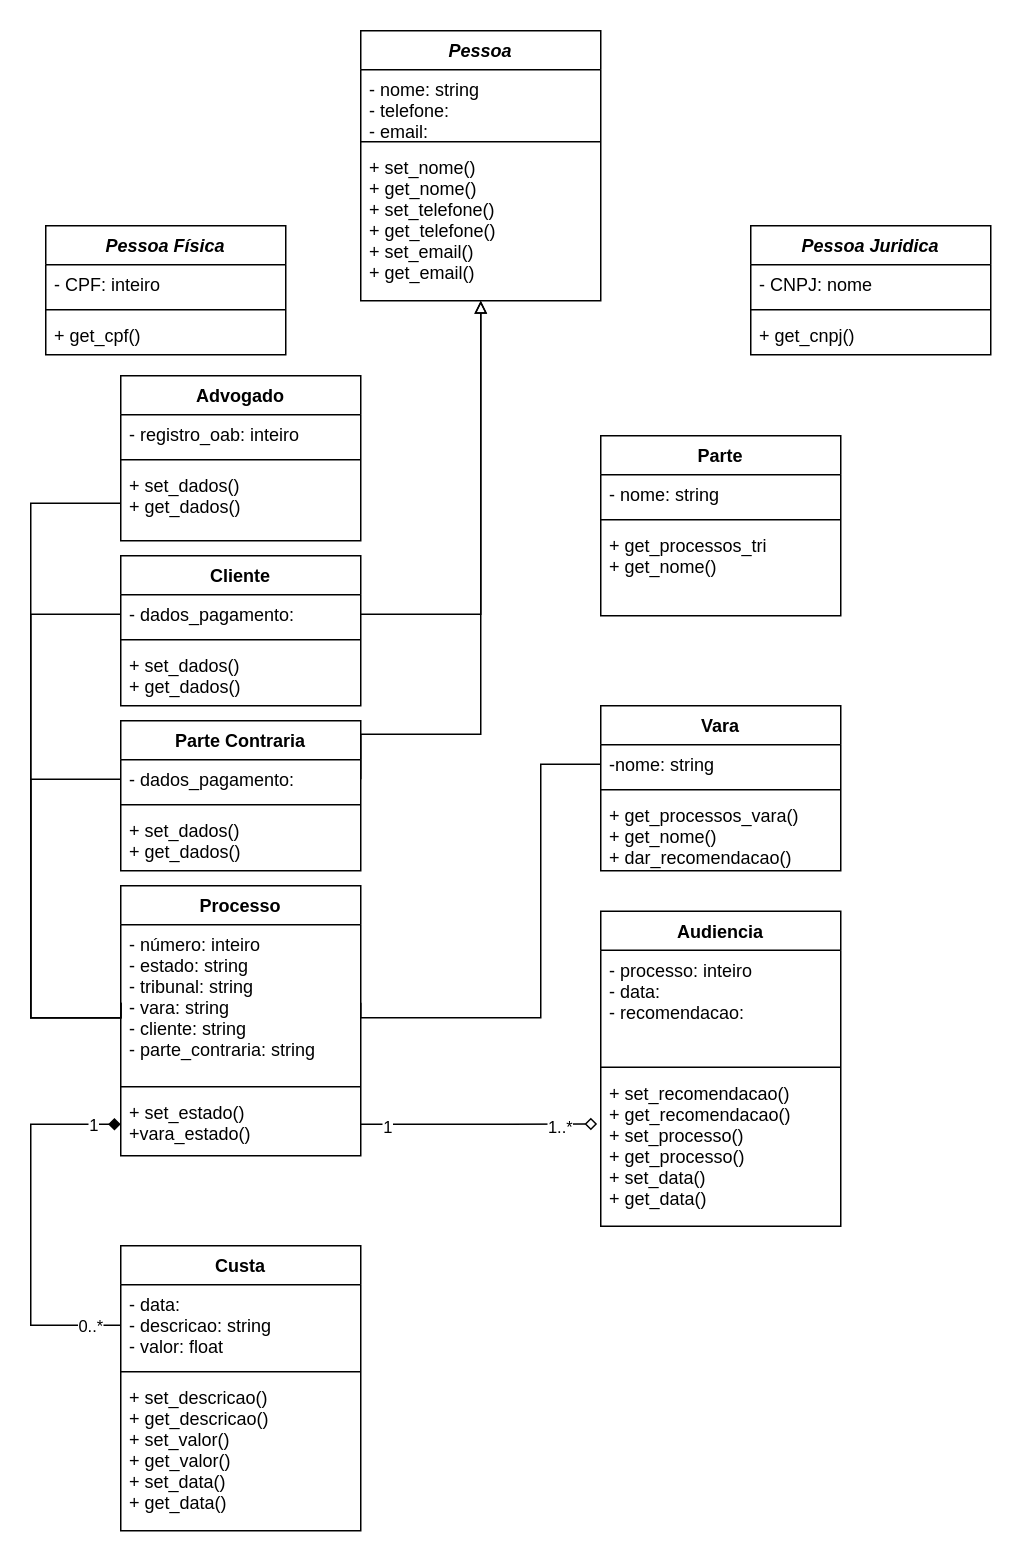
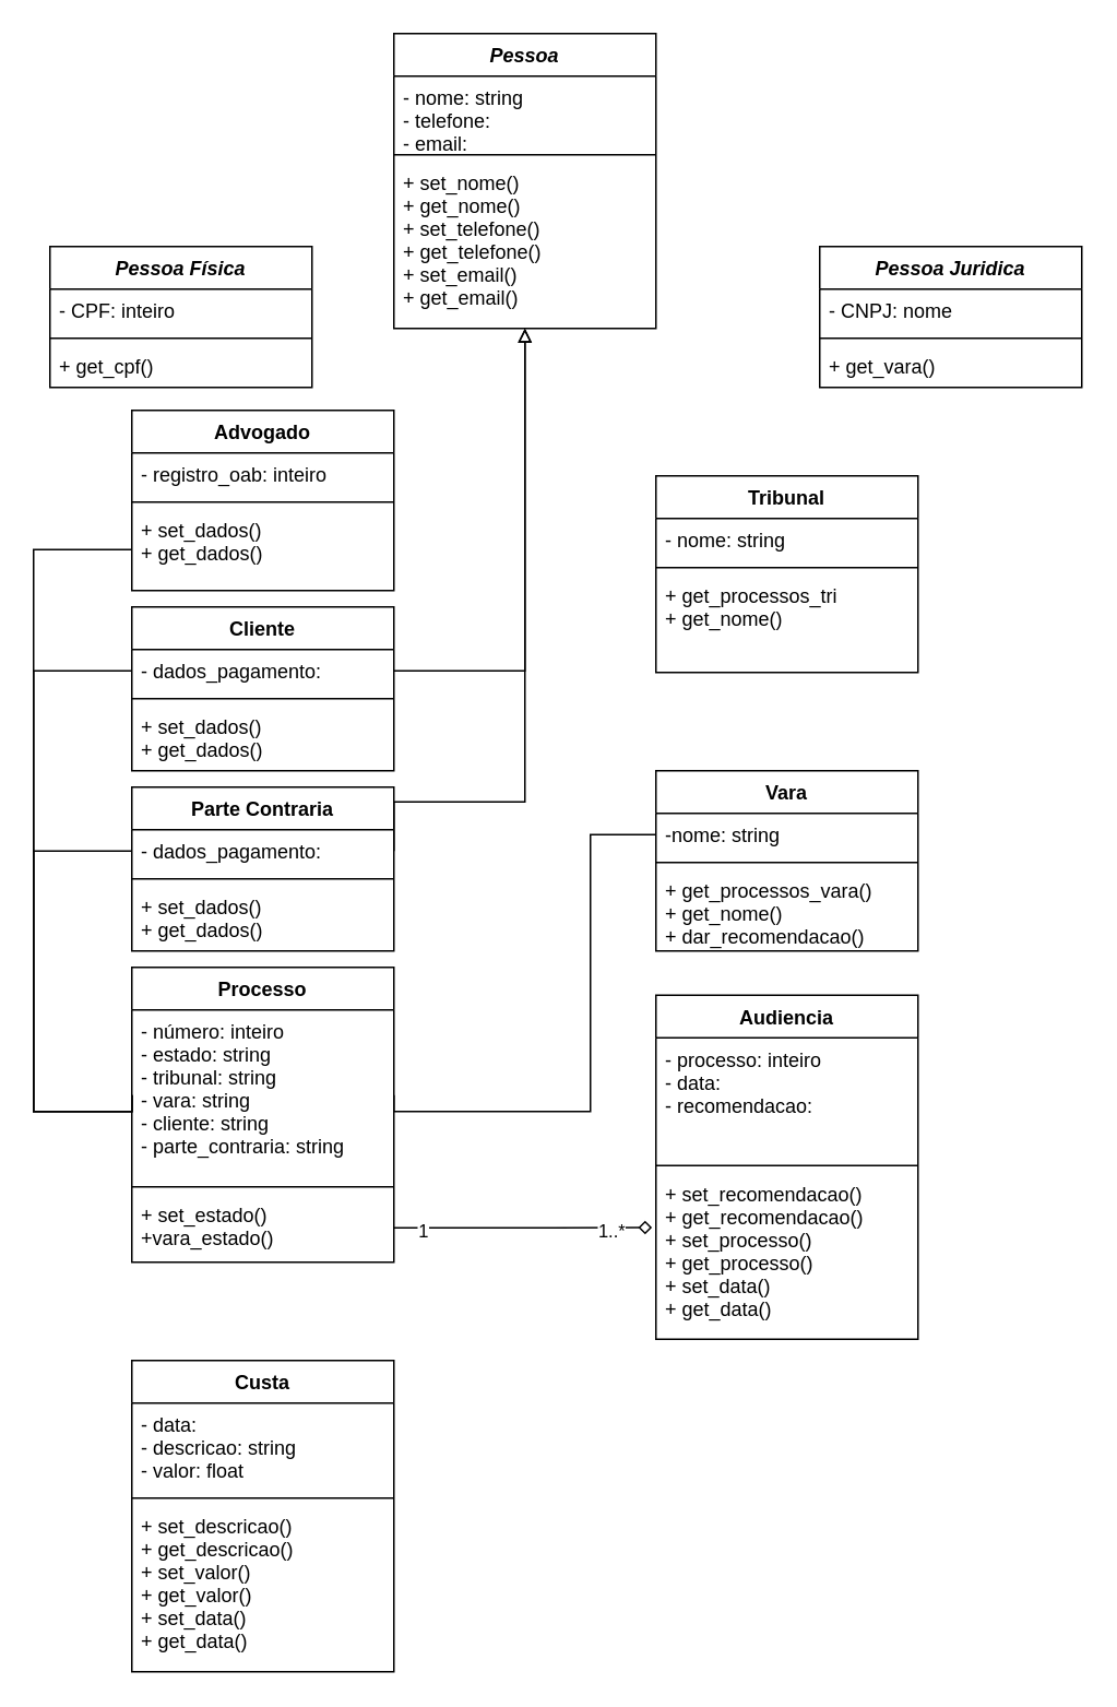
  <mxCell id="0" />
  <mxCell id="1" parent="0" />
  <mxCell id="2" style="edgeStyle=orthogonalEdgeStyle;rounded=0;orthogonalLoop=1;jettySize=auto;html=1;exitX=1;exitY=0.5;exitDx=0;exitDy=0;entryX=0.5;entryY=1;entryDx=0;entryDy=0;endArrow=block;endFill=0;" parent="1" source="40" target="4" edge="1"><mxGeometry relative="1" as="geometry"><Array as="points"><mxPoint x="320" y="409" /></Array></mxGeometry></mxCell>
  <mxCell id="3" style="edgeStyle=orthogonalEdgeStyle;rounded=0;orthogonalLoop=1;jettySize=auto;html=1;exitX=1;exitY=0.5;exitDx=0;exitDy=0;endArrow=block;endFill=0;" parent="1" source="36" target="7" edge="1"><mxGeometry relative="1" as="geometry"><Array as="points"><mxPoint x="240" y="489" /><mxPoint x="320" y="489" /></Array></mxGeometry></mxCell>
  <mxCell id="4" value="Pessoa" style="swimlane;fontStyle=3;align=center;verticalAlign=top;childLayout=stackLayout;horizontal=1;startSize=26;horizontalStack=0;resizeParent=1;resizeParentMax=0;resizeLast=0;collapsible=1;marginBottom=0;" parent="1" vertex="1"><mxGeometry x="240" y="20" width="160" height="180" as="geometry" /></mxCell>
  <mxCell id="5" value="- nome: string&#10;- telefone:&#10;- email: &#10;" style="text;strokeColor=none;fillColor=none;align=left;verticalAlign=top;spacingLeft=4;spacingRight=4;overflow=hidden;rotatable=0;points=[[0,0.5],[1,0.5]];portConstraint=eastwest;" parent="4" vertex="1"><mxGeometry y="26" width="160" height="44" as="geometry" /></mxCell>
  <mxCell id="6" value="" style="line;strokeWidth=1;fillColor=none;align=left;verticalAlign=middle;spacingTop=-1;spacingLeft=3;spacingRight=3;rotatable=0;labelPosition=right;points=[];portConstraint=eastwest;" parent="4" vertex="1"><mxGeometry y="70" width="160" height="8" as="geometry" /></mxCell>
  <mxCell id="7" value="+ set_nome()&#10;+ get_nome()&#10;+ set_telefone()&#10;+ get_telefone()&#10;+ set_email()&#10;+ get_email()&#10;&#10;&#10;&#10;" style="text;strokeColor=none;fillColor=none;align=left;verticalAlign=top;spacingLeft=4;spacingRight=4;overflow=hidden;rotatable=0;points=[[0,0.5],[1,0.5]];portConstraint=eastwest;" parent="4" vertex="1"><mxGeometry y="78" width="160" height="102" as="geometry" /></mxCell>
  <mxCell id="8" value="Processo" style="swimlane;fontStyle=1;align=center;verticalAlign=top;childLayout=stackLayout;horizontal=1;startSize=26;horizontalStack=0;resizeParent=1;resizeParentMax=0;resizeLast=0;collapsible=1;marginBottom=0;" parent="1" vertex="1"><mxGeometry x="80" y="590" width="160" height="180" as="geometry" /></mxCell>
  <mxCell id="9" value="- número: inteiro&#10;- estado: string&#10;- tribunal: string&#10;- vara: string&#10;- cliente: string&#10;- parte_contraria: string&#10;&#10;&#10;" style="text;strokeColor=none;fillColor=none;align=left;verticalAlign=top;spacingLeft=4;spacingRight=4;overflow=hidden;rotatable=0;points=[[0,0.5],[1,0.5]];portConstraint=eastwest;" parent="8" vertex="1"><mxGeometry y="26" width="160" height="104" as="geometry" /></mxCell>
  <mxCell id="10" value="" style="line;strokeWidth=1;fillColor=none;align=left;verticalAlign=middle;spacingTop=-1;spacingLeft=3;spacingRight=3;rotatable=0;labelPosition=right;points=[];portConstraint=eastwest;" parent="8" vertex="1"><mxGeometry y="130" width="160" height="8" as="geometry" /></mxCell>
  <mxCell id="11" value="+ set_estado()&#10;+vara_estado()&#10;" style="text;strokeColor=none;fillColor=none;align=left;verticalAlign=top;spacingLeft=4;spacingRight=4;overflow=hidden;rotatable=0;points=[[0,0.5],[1,0.5]];portConstraint=eastwest;" parent="8" vertex="1"><mxGeometry y="138" width="160" height="42" as="geometry" /></mxCell>
  <mxCell id="12" style="edgeStyle=orthogonalEdgeStyle;rounded=0;orthogonalLoop=1;jettySize=auto;html=1;exitX=0;exitY=0.5;exitDx=0;exitDy=0;entryX=0;entryY=0.5;entryDx=0;entryDy=0;endArrow=none;endFill=0;" parent="1" source="9" target="40" edge="1"><mxGeometry relative="1" as="geometry"><Array as="points"><mxPoint x="20" y="678" /><mxPoint x="20" y="409" /></Array></mxGeometry></mxCell>
  <mxCell id="13" style="edgeStyle=orthogonalEdgeStyle;rounded=0;orthogonalLoop=1;jettySize=auto;html=1;exitX=0;exitY=0.5;exitDx=0;exitDy=0;entryX=0;entryY=0.5;entryDx=0;entryDy=0;endArrow=none;endFill=0;" parent="1" source="9" target="36" edge="1"><mxGeometry relative="1" as="geometry"><Array as="points"><mxPoint x="20" y="678" /><mxPoint x="20" y="519" /></Array></mxGeometry></mxCell>
  <mxCell id="14" style="edgeStyle=orthogonalEdgeStyle;rounded=0;orthogonalLoop=1;jettySize=auto;html=1;exitX=1;exitY=0.5;exitDx=0;exitDy=0;entryX=0;entryY=0.5;entryDx=0;entryDy=0;endArrow=none;endFill=0;" parent="1" source="9" target="20" edge="1"><mxGeometry relative="1" as="geometry"><Array as="points"><mxPoint x="360" y="678" /><mxPoint x="360" y="509" /></Array></mxGeometry></mxCell>
  <mxCell id="15" value="Audiencia" style="swimlane;fontStyle=1;align=center;verticalAlign=top;childLayout=stackLayout;horizontal=1;startSize=26;horizontalStack=0;resizeParent=1;resizeParentMax=0;resizeLast=0;collapsible=1;marginBottom=0;" parent="1" vertex="1"><mxGeometry x="400" y="607" width="160" height="210" as="geometry" /></mxCell>
  <mxCell id="16" value="- processo: inteiro&#10;- data:&#10;- recomendacao:&#10;&#10;&#10;" style="text;strokeColor=none;fillColor=none;align=left;verticalAlign=top;spacingLeft=4;spacingRight=4;overflow=hidden;rotatable=0;points=[[0,0.5],[1,0.5]];portConstraint=eastwest;" parent="15" vertex="1"><mxGeometry y="26" width="160" height="74" as="geometry" /></mxCell>
  <mxCell id="17" value="" style="line;strokeWidth=1;fillColor=none;align=left;verticalAlign=middle;spacingTop=-1;spacingLeft=3;spacingRight=3;rotatable=0;labelPosition=right;points=[];portConstraint=eastwest;" parent="15" vertex="1"><mxGeometry y="100" width="160" height="8" as="geometry" /></mxCell>
  <mxCell id="18" value="+ set_recomendacao()&#10;+ get_recomendacao()&#10;+ set_processo()&#10;+ get_processo()&#10;+ set_data()&#10;+ get_data()&#10;&#10;" style="text;strokeColor=none;fillColor=none;align=left;verticalAlign=top;spacingLeft=4;spacingRight=4;overflow=hidden;rotatable=0;points=[[0,0.5],[1,0.5]];portConstraint=eastwest;" parent="15" vertex="1"><mxGeometry y="108" width="160" height="102" as="geometry" /></mxCell>
  <mxCell id="19" value="Vara" style="swimlane;fontStyle=1;align=center;verticalAlign=top;childLayout=stackLayout;horizontal=1;startSize=26;horizontalStack=0;resizeParent=1;resizeParentMax=0;resizeLast=0;collapsible=1;marginBottom=0;" parent="1" vertex="1"><mxGeometry x="400" y="470" width="160" height="110" as="geometry" /></mxCell>
  <mxCell id="20" value="-nome: string" style="text;strokeColor=none;fillColor=none;align=left;verticalAlign=top;spacingLeft=4;spacingRight=4;overflow=hidden;rotatable=0;points=[[0,0.5],[1,0.5]];portConstraint=eastwest;" parent="19" vertex="1"><mxGeometry y="26" width="160" height="26" as="geometry" /></mxCell>
  <mxCell id="21" value="" style="line;strokeWidth=1;fillColor=none;align=left;verticalAlign=middle;spacingTop=-1;spacingLeft=3;spacingRight=3;rotatable=0;labelPosition=right;points=[];portConstraint=eastwest;" parent="19" vertex="1"><mxGeometry y="52" width="160" height="8" as="geometry" /></mxCell>
  <mxCell id="22" value="+ get_processos_vara()&#10;+ get_nome()&#10;+ dar_recomendacao()&#10;" style="text;strokeColor=none;fillColor=none;align=left;verticalAlign=top;spacingLeft=4;spacingRight=4;overflow=hidden;rotatable=0;points=[[0,0.5],[1,0.5]];portConstraint=eastwest;" parent="19" vertex="1"><mxGeometry y="60" width="160" height="50" as="geometry" /></mxCell>
- <mxCell id="23" style="edgeStyle=orthogonalEdgeStyle;rounded=0;orthogonalLoop=1;jettySize=auto;html=1;exitX=0;exitY=0.5;exitDx=0;exitDy=0;entryX=0;entryY=0.5;entryDx=0;entryDy=0;endArrow=diamond;endFill=1;" parent="1" source="55" target="11" edge="1"><mxGeometry relative="1" as="geometry"><Array as="points"><mxPoint x="20" y="883" /><mxPoint x="20" y="749" /></Array></mxGeometry></mxCell>
- <mxCell id="24" value="1" style="edgeLabel;html=1;align=center;verticalAlign=middle;resizable=0;points=[];" parent="23" vertex="1" connectable="0"><mxGeometry x="0.851" relative="1" as="geometry"><mxPoint as="offset" /></mxGeometry></mxCell>
- <mxCell id="25" value="0..*" style="edgeLabel;html=1;align=center;verticalAlign=middle;resizable=0;points=[];" parent="23" vertex="1" connectable="0"><mxGeometry x="-0.836" relative="1" as="geometry"><mxPoint as="offset" /></mxGeometry></mxCell>
  <mxCell id="26" value="Advogado" style="swimlane;fontStyle=1;align=center;verticalAlign=top;childLayout=stackLayout;horizontal=1;startSize=26;horizontalStack=0;resizeParent=1;resizeParentMax=0;resizeLast=0;collapsible=1;marginBottom=0;" parent="1" vertex="1"><mxGeometry x="80" y="250" width="160" height="110" as="geometry" /></mxCell>
  <mxCell id="27" value="- registro_oab: inteiro" style="text;strokeColor=none;fillColor=none;align=left;verticalAlign=top;spacingLeft=4;spacingRight=4;overflow=hidden;rotatable=0;points=[[0,0.5],[1,0.5]];portConstraint=eastwest;" parent="26" vertex="1"><mxGeometry y="26" width="160" height="26" as="geometry" /></mxCell>
  <mxCell id="28" value="" style="line;strokeWidth=1;fillColor=none;align=left;verticalAlign=middle;spacingTop=-1;spacingLeft=3;spacingRight=3;rotatable=0;labelPosition=right;points=[];portConstraint=eastwest;" parent="26" vertex="1"><mxGeometry y="52" width="160" height="8" as="geometry" /></mxCell>
  <mxCell id="29" value="+ set_dados()&#10;+ get_dados()" style="text;strokeColor=none;fillColor=none;align=left;verticalAlign=top;spacingLeft=4;spacingRight=4;overflow=hidden;rotatable=0;points=[[0,0.5],[1,0.5]];portConstraint=eastwest;" parent="26" vertex="1"><mxGeometry y="60" width="160" height="50" as="geometry" /></mxCell>
- <mxCell id="30" value="Parte" style="swimlane;fontStyle=1;align=center;verticalAlign=top;childLayout=stackLayout;horizontal=1;startSize=26;horizontalStack=0;resizeParent=1;resizeParentMax=0;resizeLast=0;collapsible=1;marginBottom=0;" parent="1" vertex="1"><mxGeometry x="400" y="290" width="160" height="120" as="geometry" /></mxCell>
+ <mxCell id="30" value="Tribunal" style="swimlane;fontStyle=1;align=center;verticalAlign=top;childLayout=stackLayout;horizontal=1;startSize=26;horizontalStack=0;resizeParent=1;resizeParentMax=0;resizeLast=0;collapsible=1;marginBottom=0;" parent="1" vertex="1"><mxGeometry x="400" y="290" width="160" height="120" as="geometry" /></mxCell>
  <mxCell id="31" value="- nome: string" style="text;strokeColor=none;fillColor=none;align=left;verticalAlign=top;spacingLeft=4;spacingRight=4;overflow=hidden;rotatable=0;points=[[0,0.5],[1,0.5]];portConstraint=eastwest;" parent="30" vertex="1"><mxGeometry y="26" width="160" height="26" as="geometry" /></mxCell>
  <mxCell id="32" value="" style="line;strokeWidth=1;fillColor=none;align=left;verticalAlign=middle;spacingTop=-1;spacingLeft=3;spacingRight=3;rotatable=0;labelPosition=right;points=[];portConstraint=eastwest;" parent="30" vertex="1"><mxGeometry y="52" width="160" height="8" as="geometry" /></mxCell>
  <mxCell id="33" value="+ get_processos_tri&#10;+ get_nome()&#10;&#10;&#10;" style="text;strokeColor=none;fillColor=none;align=left;verticalAlign=top;spacingLeft=4;spacingRight=4;overflow=hidden;rotatable=0;points=[[0,0.5],[1,0.5]];portConstraint=eastwest;" parent="30" vertex="1"><mxGeometry y="60" width="160" height="60" as="geometry" /></mxCell>
  <mxCell id="34" style="edgeStyle=orthogonalEdgeStyle;rounded=0;orthogonalLoop=1;jettySize=auto;html=1;exitX=0;exitY=0.5;exitDx=0;exitDy=0;entryX=0;entryY=0.5;entryDx=0;entryDy=0;endArrow=none;endFill=0;" parent="1" source="9" target="29" edge="1"><mxGeometry relative="1" as="geometry"><Array as="points"><mxPoint x="20" y="678" /><mxPoint x="20" y="335" /></Array></mxGeometry></mxCell>
  <mxCell id="35" value="Parte Contraria" style="swimlane;fontStyle=1;align=center;verticalAlign=top;childLayout=stackLayout;horizontal=1;startSize=26;horizontalStack=0;resizeParent=1;resizeParentMax=0;resizeLast=0;collapsible=1;marginBottom=0;" parent="1" vertex="1"><mxGeometry x="80" y="480" width="160" height="100" as="geometry" /></mxCell>
  <mxCell id="36" value="- dados_pagamento:" style="text;strokeColor=none;fillColor=none;align=left;verticalAlign=top;spacingLeft=4;spacingRight=4;overflow=hidden;rotatable=0;points=[[0,0.5],[1,0.5]];portConstraint=eastwest;" parent="35" vertex="1"><mxGeometry y="26" width="160" height="26" as="geometry" /></mxCell>
  <mxCell id="37" value="" style="line;strokeWidth=1;fillColor=none;align=left;verticalAlign=middle;spacingTop=-1;spacingLeft=3;spacingRight=3;rotatable=0;labelPosition=right;points=[];portConstraint=eastwest;" parent="35" vertex="1"><mxGeometry y="52" width="160" height="8" as="geometry" /></mxCell>
  <mxCell id="38" value="+ set_dados()&#10;+ get_dados()" style="text;strokeColor=none;fillColor=none;align=left;verticalAlign=top;spacingLeft=4;spacingRight=4;overflow=hidden;rotatable=0;points=[[0,0.5],[1,0.5]];portConstraint=eastwest;" parent="35" vertex="1"><mxGeometry y="60" width="160" height="40" as="geometry" /></mxCell>
  <mxCell id="39" value="Cliente" style="swimlane;fontStyle=1;align=center;verticalAlign=top;childLayout=stackLayout;horizontal=1;startSize=26;horizontalStack=0;resizeParent=1;resizeParentMax=0;resizeLast=0;collapsible=1;marginBottom=0;" parent="1" vertex="1"><mxGeometry x="80" y="370" width="160" height="100" as="geometry" /></mxCell>
  <mxCell id="40" value="- dados_pagamento:" style="text;strokeColor=none;fillColor=none;align=left;verticalAlign=top;spacingLeft=4;spacingRight=4;overflow=hidden;rotatable=0;points=[[0,0.5],[1,0.5]];portConstraint=eastwest;" parent="39" vertex="1"><mxGeometry y="26" width="160" height="26" as="geometry" /></mxCell>
  <mxCell id="41" value="" style="line;strokeWidth=1;fillColor=none;align=left;verticalAlign=middle;spacingTop=-1;spacingLeft=3;spacingRight=3;rotatable=0;labelPosition=right;points=[];portConstraint=eastwest;" parent="39" vertex="1"><mxGeometry y="52" width="160" height="8" as="geometry" /></mxCell>
  <mxCell id="42" value="+ set_dados()&#10;+ get_dados()" style="text;strokeColor=none;fillColor=none;align=left;verticalAlign=top;spacingLeft=4;spacingRight=4;overflow=hidden;rotatable=0;points=[[0,0.5],[1,0.5]];portConstraint=eastwest;" parent="39" vertex="1"><mxGeometry y="60" width="160" height="40" as="geometry" /></mxCell>
  <mxCell id="43" value="Pessoa Juridica" style="swimlane;fontStyle=3;align=center;verticalAlign=top;childLayout=stackLayout;horizontal=1;startSize=26;horizontalStack=0;resizeParent=1;resizeParentMax=0;resizeLast=0;collapsible=1;marginBottom=0;" parent="1" vertex="1"><mxGeometry x="500" y="150" width="160" height="86" as="geometry" /></mxCell>
  <mxCell id="44" value="- CNPJ: nome" style="text;strokeColor=none;fillColor=none;align=left;verticalAlign=top;spacingLeft=4;spacingRight=4;overflow=hidden;rotatable=0;points=[[0,0.5],[1,0.5]];portConstraint=eastwest;" parent="43" vertex="1"><mxGeometry y="26" width="160" height="26" as="geometry" /></mxCell>
  <mxCell id="45" value="" style="line;strokeWidth=1;fillColor=none;align=left;verticalAlign=middle;spacingTop=-1;spacingLeft=3;spacingRight=3;rotatable=0;labelPosition=right;points=[];portConstraint=eastwest;" parent="43" vertex="1"><mxGeometry y="52" width="160" height="8" as="geometry" /></mxCell>
- <mxCell id="46" value="+ get_cnpj()" style="text;strokeColor=none;fillColor=none;align=left;verticalAlign=top;spacingLeft=4;spacingRight=4;overflow=hidden;rotatable=0;points=[[0,0.5],[1,0.5]];portConstraint=eastwest;" parent="43" vertex="1"><mxGeometry y="60" width="160" height="26" as="geometry" /></mxCell>
+ <mxCell id="46" value="+ get_vara()" style="text;strokeColor=none;fillColor=none;align=left;verticalAlign=top;spacingLeft=4;spacingRight=4;overflow=hidden;rotatable=0;points=[[0,0.5],[1,0.5]];portConstraint=eastwest;" parent="43" vertex="1"><mxGeometry y="60" width="160" height="26" as="geometry" /></mxCell>
  <mxCell id="47" value="Pessoa Física" style="swimlane;fontStyle=3;align=center;verticalAlign=top;childLayout=stackLayout;horizontal=1;startSize=26;horizontalStack=0;resizeParent=1;resizeParentMax=0;resizeLast=0;collapsible=1;marginBottom=0;" parent="1" vertex="1"><mxGeometry x="30" y="150" width="160" height="86" as="geometry" /></mxCell>
  <mxCell id="48" value="- CPF: inteiro" style="text;strokeColor=none;fillColor=none;align=left;verticalAlign=top;spacingLeft=4;spacingRight=4;overflow=hidden;rotatable=0;points=[[0,0.5],[1,0.5]];portConstraint=eastwest;" parent="47" vertex="1"><mxGeometry y="26" width="160" height="26" as="geometry" /></mxCell>
  <mxCell id="49" value="" style="line;strokeWidth=1;fillColor=none;align=left;verticalAlign=middle;spacingTop=-1;spacingLeft=3;spacingRight=3;rotatable=0;labelPosition=right;points=[];portConstraint=eastwest;" parent="47" vertex="1"><mxGeometry y="52" width="160" height="8" as="geometry" /></mxCell>
  <mxCell id="50" value="+ get_cpf()" style="text;strokeColor=none;fillColor=none;align=left;verticalAlign=top;spacingLeft=4;spacingRight=4;overflow=hidden;rotatable=0;points=[[0,0.5],[1,0.5]];portConstraint=eastwest;" parent="47" vertex="1"><mxGeometry y="60" width="160" height="26" as="geometry" /></mxCell>
  <mxCell id="51" style="edgeStyle=orthogonalEdgeStyle;rounded=0;orthogonalLoop=1;jettySize=auto;html=1;exitX=1;exitY=0.5;exitDx=0;exitDy=0;entryX=-0.015;entryY=0.332;entryDx=0;entryDy=0;entryPerimeter=0;endArrow=diamond;endFill=0;" parent="1" source="11" target="18" edge="1"><mxGeometry relative="1" as="geometry" /></mxCell>
  <mxCell id="52" value="1" style="edgeLabel;html=1;align=center;verticalAlign=middle;resizable=0;points=[];" parent="51" vertex="1" connectable="0"><mxGeometry x="-0.786" y="-1" relative="1" as="geometry"><mxPoint as="offset" /></mxGeometry></mxCell>
  <mxCell id="53" value="1..*" style="edgeLabel;html=1;align=center;verticalAlign=middle;resizable=0;points=[];" parent="51" vertex="1" connectable="0"><mxGeometry x="0.699" y="-2" relative="1" as="geometry"><mxPoint x="-1" as="offset" /></mxGeometry></mxCell>
  <mxCell id="54" value="Custa" style="swimlane;fontStyle=1;align=center;verticalAlign=top;childLayout=stackLayout;horizontal=1;startSize=26;horizontalStack=0;resizeParent=1;resizeParentMax=0;resizeLast=0;collapsible=1;marginBottom=0;" parent="1" vertex="1"><mxGeometry x="80" y="830" width="160" height="190" as="geometry" /></mxCell>
  <mxCell id="55" value="- data:&#10;- descricao: string&#10;- valor: float" style="text;strokeColor=none;fillColor=none;align=left;verticalAlign=top;spacingLeft=4;spacingRight=4;overflow=hidden;rotatable=0;points=[[0,0.5],[1,0.5]];portConstraint=eastwest;" parent="54" vertex="1"><mxGeometry y="26" width="160" height="54" as="geometry" /></mxCell>
  <mxCell id="56" value="" style="line;strokeWidth=1;fillColor=none;align=left;verticalAlign=middle;spacingTop=-1;spacingLeft=3;spacingRight=3;rotatable=0;labelPosition=right;points=[];portConstraint=eastwest;" parent="54" vertex="1"><mxGeometry y="80" width="160" height="8" as="geometry" /></mxCell>
  <mxCell id="57" value="+ set_descricao()&#10;+ get_descricao()&#10;+ set_valor()&#10;+ get_valor()&#10;+ set_data()&#10;+ get_data()&#10;&#10;&#10;&#10;" style="text;strokeColor=none;fillColor=none;align=left;verticalAlign=top;spacingLeft=4;spacingRight=4;overflow=hidden;rotatable=0;points=[[0,0.5],[1,0.5]];portConstraint=eastwest;" parent="54" vertex="1"><mxGeometry y="88" width="160" height="102" as="geometry" /></mxCell>
